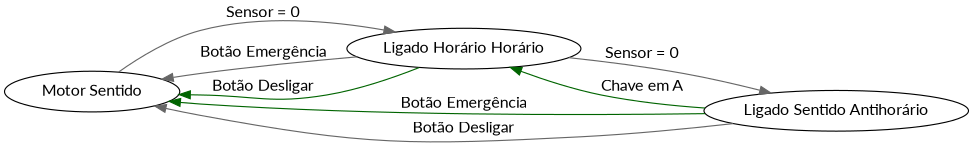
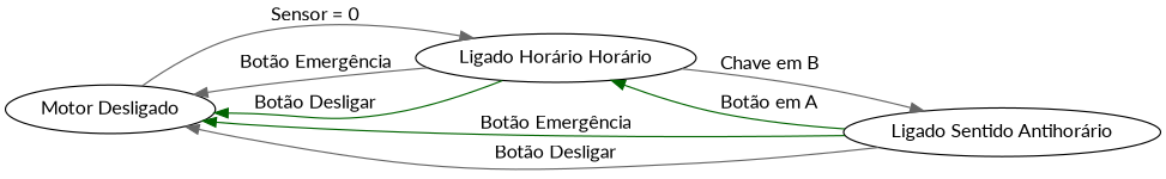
  digraph {
    fontname=Lato
    rankdir=LR
    node [fontname=Lato]
    edge [color=gray40 fontname=Lato]
-   n1 [label="Motor Sentido"]
+   n1 [label="Motor Desligado"]
    n2 [label="Ligado Horário Horário"]
    n3 [label="Ligado Sentido Antihorário"]
    n1 -> n2 [label="Sensor = 0"]
    n2 -> n1 [label="Botão Emergência"]
    n2 -> n1 [color=darkgreen label="Botão Desligar"]
-   n2 -> n3 [label="Sensor = 0"]
+   n2 -> n3 [label="Chave em B"]
    n3 -> n1 [color=darkgreen label="Botão Emergência"]
    n3 -> n1 [label="Botão Desligar"]
-   n3 -> n2 [color=darkgreen label="Chave em A"]
+   n3 -> n2 [color=darkgreen label="Botão em A"]
  }
